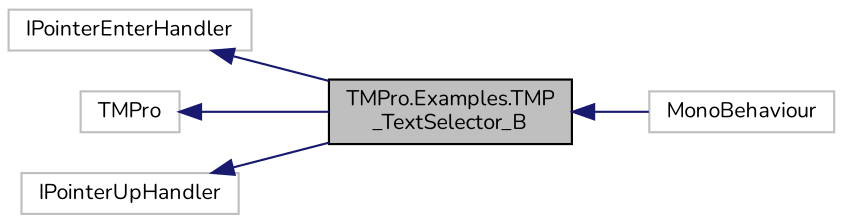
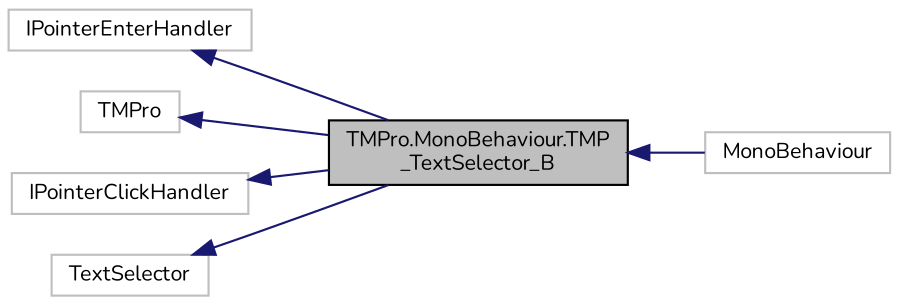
  digraph {
    fontname=Nunito
    rankdir=LR
    node [color=grey75 fillcolor=white fontname=Nunito fontsize=10 shape=record style=filled]
    edge [color=midnightblue dir=back fontname=Nunito fontsize=10 labelfontname=Helvetica labelfontsize=10 style=solid]
-   n1 [color=black fillcolor=grey75 fontcolor=black height=0.2 label="TMPro.Examples.TMP\l_TextSelector_B" width=0.4]
+   n1 [color=black fillcolor=grey75 fontcolor=black height=0.2 label="TMPro.MonoBehaviour.TMP\l_TextSelector_B" width=0.4]
    n2 [height=0.2 label=MonoBehaviour width=0.4]
    n3 [height=0.2 label=IPointerEnterHandler width=0.4]
    n4 [height=0.2 label=TMPro width=0.4]
-   n6 [height=0.2 label=IPointerUpHandler width=0.4]
+   n5 [height=0.2 label=IPointerClickHandler width=0.4]
+   n6 [height=0.2 label=TextSelector width=0.4]
    n1 -> n2
    n3 -> n1
    n4 -> n1
+   n5 -> n1
    n6 -> n1
  }
